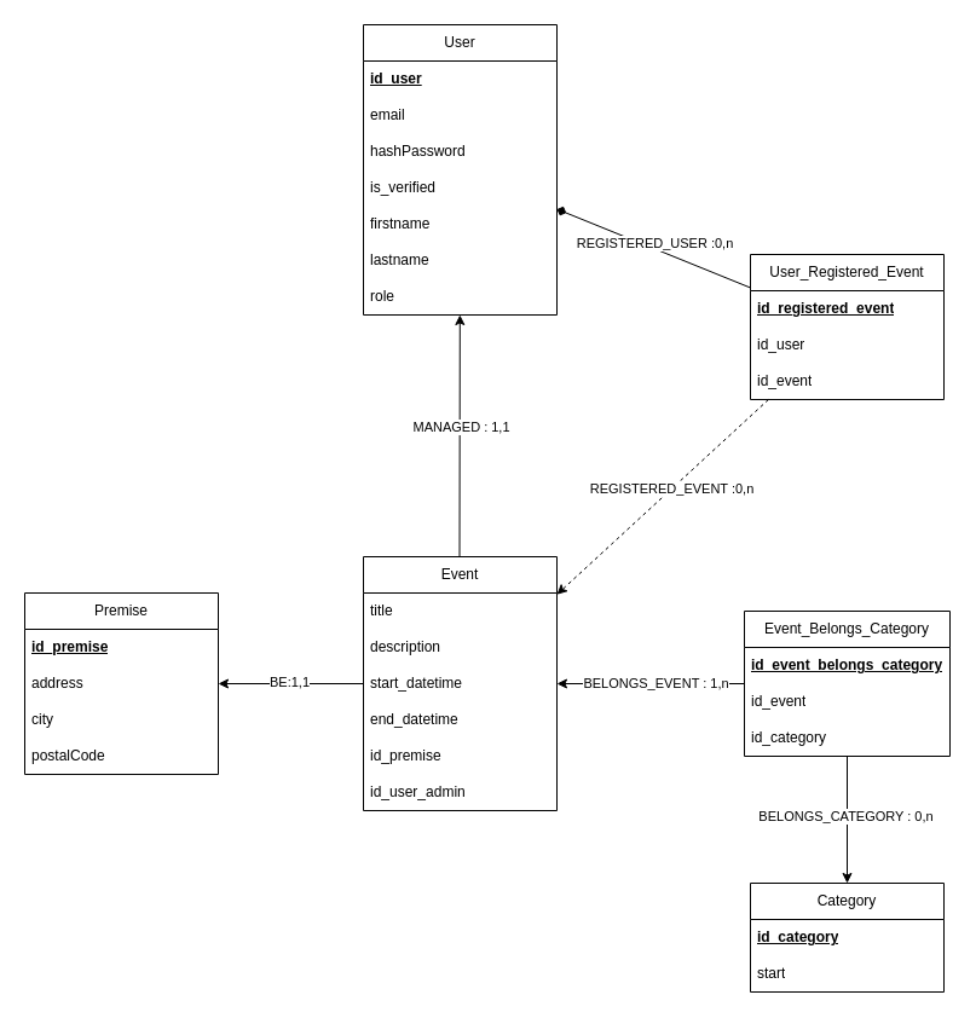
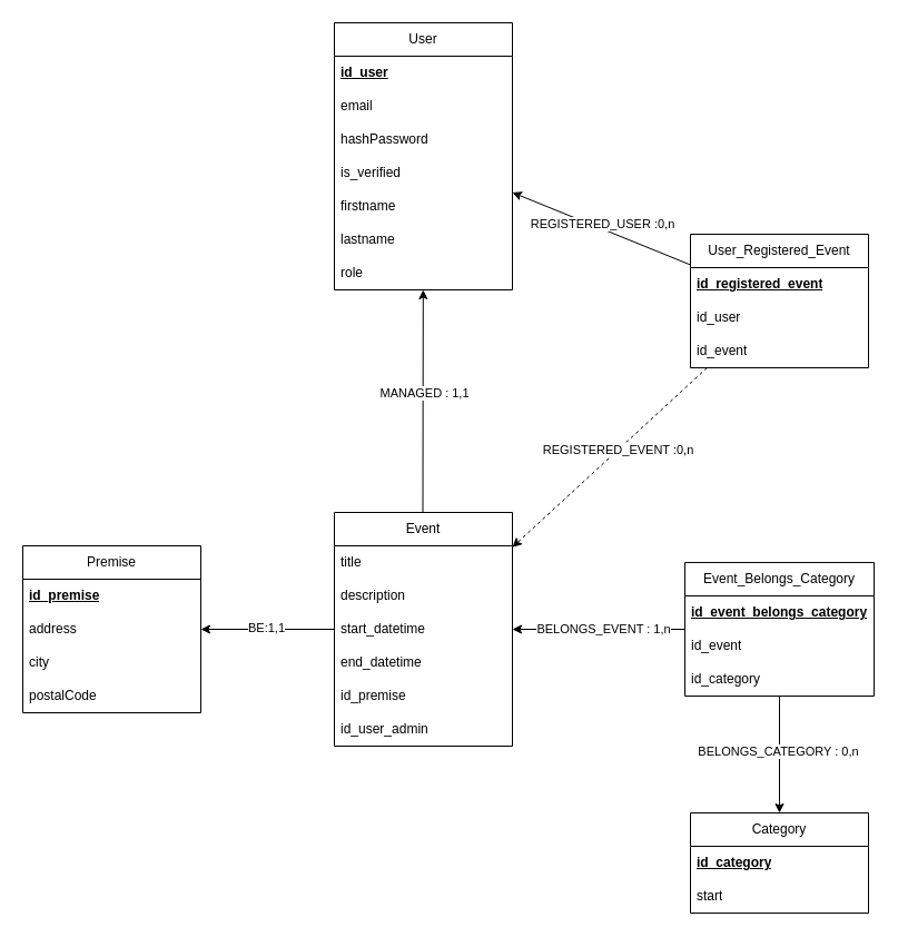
  <mxCell id="0" />
  <mxCell id="1" parent="0" />
  <mxCell id="2" style="rounded=0;orthogonalLoop=1;jettySize=auto;html=1;" edge="1" parent="1" target="4"><mxGeometry relative="1" as="geometry"><mxPoint x="379.5" y="460" as="sourcePoint" /><mxPoint x="379.5" y="260" as="targetPoint" /></mxGeometry></mxCell>
  <mxCell id="3" value="MANAGED : 1,1" style="edgeLabel;html=1;align=center;verticalAlign=middle;resizable=0;points=[];" vertex="1" connectable="0" parent="2"><mxGeometry x="0.091" y="-1" relative="1" as="geometry"><mxPoint y="1" as="offset" /></mxGeometry></mxCell>
  <mxCell id="4" value="User" style="swimlane;fontStyle=0;childLayout=stackLayout;horizontal=1;startSize=30;horizontalStack=0;resizeParent=1;resizeParentMax=0;resizeLast=0;collapsible=1;marginBottom=0;whiteSpace=wrap;html=1;" vertex="1" parent="1"><mxGeometry x="300" y="20" width="160" height="240" as="geometry" /></mxCell>
  <mxCell id="5" value="&lt;b&gt;&lt;u&gt;id_user&lt;/u&gt;&lt;/b&gt;" style="text;strokeColor=none;fillColor=none;align=left;verticalAlign=middle;spacingLeft=4;spacingRight=4;overflow=hidden;points=[[0,0.5],[1,0.5]];portConstraint=eastwest;rotatable=0;whiteSpace=wrap;html=1;" vertex="1" parent="4"><mxGeometry y="30" width="160" height="30" as="geometry" /></mxCell>
  <mxCell id="6" value="email" style="text;strokeColor=none;fillColor=none;align=left;verticalAlign=middle;spacingLeft=4;spacingRight=4;overflow=hidden;points=[[0,0.5],[1,0.5]];portConstraint=eastwest;rotatable=0;whiteSpace=wrap;html=1;" vertex="1" parent="4"><mxGeometry y="60" width="160" height="30" as="geometry" /></mxCell>
  <mxCell id="7" value="hashPassword" style="text;strokeColor=none;fillColor=none;align=left;verticalAlign=middle;spacingLeft=4;spacingRight=4;overflow=hidden;points=[[0,0.5],[1,0.5]];portConstraint=eastwest;rotatable=0;whiteSpace=wrap;html=1;" vertex="1" parent="4"><mxGeometry y="90" width="160" height="30" as="geometry" /></mxCell>
  <mxCell id="8" value="is_verified" style="text;strokeColor=none;fillColor=none;align=left;verticalAlign=middle;spacingLeft=4;spacingRight=4;overflow=hidden;points=[[0,0.5],[1,0.5]];portConstraint=eastwest;rotatable=0;whiteSpace=wrap;html=1;" vertex="1" parent="4"><mxGeometry y="120" width="160" height="30" as="geometry" /></mxCell>
  <mxCell id="9" value="firstname" style="text;strokeColor=none;fillColor=none;align=left;verticalAlign=middle;spacingLeft=4;spacingRight=4;overflow=hidden;points=[[0,0.5],[1,0.5]];portConstraint=eastwest;rotatable=0;whiteSpace=wrap;html=1;" vertex="1" parent="4"><mxGeometry y="150" width="160" height="30" as="geometry" /></mxCell>
  <mxCell id="10" value="lastname" style="text;strokeColor=none;fillColor=none;align=left;verticalAlign=middle;spacingLeft=4;spacingRight=4;overflow=hidden;points=[[0,0.5],[1,0.5]];portConstraint=eastwest;rotatable=0;whiteSpace=wrap;html=1;" vertex="1" parent="4"><mxGeometry y="180" width="160" height="30" as="geometry" /></mxCell>
  <mxCell id="11" value="role" style="text;strokeColor=none;fillColor=none;align=left;verticalAlign=middle;spacingLeft=4;spacingRight=4;overflow=hidden;points=[[0,0.5],[1,0.5]];portConstraint=eastwest;rotatable=0;whiteSpace=wrap;html=1;" vertex="1" parent="4"><mxGeometry y="210" width="160" height="30" as="geometry" /></mxCell>
  <mxCell id="12" style="rounded=0;orthogonalLoop=1;jettySize=auto;html=1;" edge="1" parent="1" source="35" target="16"><mxGeometry relative="1" as="geometry" /></mxCell>
  <mxCell id="13" value="BELONGS_EVENT : 1,n" style="edgeLabel;html=1;align=center;verticalAlign=middle;resizable=0;points=[];" vertex="1" connectable="0" parent="12"><mxGeometry x="0.133" y="-1" relative="1" as="geometry"><mxPoint x="14" as="offset" /></mxGeometry></mxCell>
  <mxCell id="14" style="rounded=0;orthogonalLoop=1;jettySize=auto;html=1;dashed=1;" edge="1" parent="1" source="41" target="16"><mxGeometry relative="1" as="geometry" /></mxCell>
  <mxCell id="15" value="REGISTERED_EVENT :0,n" style="edgeLabel;html=1;align=center;verticalAlign=middle;resizable=0;points=[];" vertex="1" connectable="0" parent="14"><mxGeometry x="-0.078" relative="1" as="geometry"><mxPoint y="-1" as="offset" /></mxGeometry></mxCell>
  <mxCell id="16" value="Event" style="swimlane;fontStyle=0;childLayout=stackLayout;horizontal=1;startSize=30;horizontalStack=0;resizeParent=1;resizeParentMax=0;resizeLast=0;collapsible=1;marginBottom=0;whiteSpace=wrap;html=1;" vertex="1" parent="1"><mxGeometry x="300" y="460" width="160" height="210" as="geometry" /></mxCell>
  <mxCell id="17" value="title" style="text;strokeColor=none;fillColor=none;align=left;verticalAlign=middle;spacingLeft=4;spacingRight=4;overflow=hidden;points=[[0,0.5],[1,0.5]];portConstraint=eastwest;rotatable=0;whiteSpace=wrap;html=1;" vertex="1" parent="16"><mxGeometry y="30" width="160" height="30" as="geometry" /></mxCell>
  <mxCell id="18" value="description" style="text;strokeColor=none;fillColor=none;align=left;verticalAlign=middle;spacingLeft=4;spacingRight=4;overflow=hidden;points=[[0,0.5],[1,0.5]];portConstraint=eastwest;rotatable=0;whiteSpace=wrap;html=1;" vertex="1" parent="16"><mxGeometry y="60" width="160" height="30" as="geometry" /></mxCell>
  <mxCell id="19" value="start_datetime" style="text;strokeColor=none;fillColor=none;align=left;verticalAlign=middle;spacingLeft=4;spacingRight=4;overflow=hidden;points=[[0,0.5],[1,0.5]];portConstraint=eastwest;rotatable=0;whiteSpace=wrap;html=1;" vertex="1" parent="16"><mxGeometry y="90" width="160" height="30" as="geometry" /></mxCell>
  <mxCell id="20" value="end_datetime" style="text;strokeColor=none;fillColor=none;align=left;verticalAlign=middle;spacingLeft=4;spacingRight=4;overflow=hidden;points=[[0,0.5],[1,0.5]];portConstraint=eastwest;rotatable=0;whiteSpace=wrap;html=1;" vertex="1" parent="16"><mxGeometry y="120" width="160" height="30" as="geometry" /></mxCell>
  <mxCell id="21" value="id_premise" style="text;strokeColor=none;fillColor=none;align=left;verticalAlign=middle;spacingLeft=4;spacingRight=4;overflow=hidden;points=[[0,0.5],[1,0.5]];portConstraint=eastwest;rotatable=0;whiteSpace=wrap;html=1;" vertex="1" parent="16"><mxGeometry y="150" width="160" height="30" as="geometry" /></mxCell>
  <mxCell id="22" value="id_user_admin" style="text;strokeColor=none;fillColor=none;align=left;verticalAlign=middle;spacingLeft=4;spacingRight=4;overflow=hidden;points=[[0,0.5],[1,0.5]];portConstraint=eastwest;rotatable=0;whiteSpace=wrap;html=1;" vertex="1" parent="16"><mxGeometry y="180" width="160" height="30" as="geometry" /></mxCell>
  <mxCell id="23" style="rounded=0;orthogonalLoop=1;jettySize=auto;html=1;" edge="1" parent="1" source="16" target="25"><mxGeometry relative="1" as="geometry" /></mxCell>
  <mxCell id="24" value="BE:1,1" style="edgeLabel;html=1;align=center;verticalAlign=middle;resizable=0;points=[];" vertex="1" connectable="0" parent="23"><mxGeometry x="-0.017" y="-2" relative="1" as="geometry"><mxPoint x="-3" as="offset" /></mxGeometry></mxCell>
  <mxCell id="25" value="Premise" style="swimlane;fontStyle=0;childLayout=stackLayout;horizontal=1;startSize=30;horizontalStack=0;resizeParent=1;resizeParentMax=0;resizeLast=0;collapsible=1;marginBottom=0;whiteSpace=wrap;html=1;" vertex="1" parent="1"><mxGeometry x="20" y="490" width="160" height="150" as="geometry" /></mxCell>
  <mxCell id="26" value="&lt;b&gt;&lt;u&gt;id_premise&lt;/u&gt;&lt;/b&gt;" style="text;strokeColor=none;fillColor=none;align=left;verticalAlign=middle;spacingLeft=4;spacingRight=4;overflow=hidden;points=[[0,0.5],[1,0.5]];portConstraint=eastwest;rotatable=0;whiteSpace=wrap;html=1;" vertex="1" parent="25"><mxGeometry y="30" width="160" height="30" as="geometry" /></mxCell>
  <mxCell id="27" value="address" style="text;strokeColor=none;fillColor=none;align=left;verticalAlign=middle;spacingLeft=4;spacingRight=4;overflow=hidden;points=[[0,0.5],[1,0.5]];portConstraint=eastwest;rotatable=0;whiteSpace=wrap;html=1;" vertex="1" parent="25"><mxGeometry y="60" width="160" height="30" as="geometry" /></mxCell>
  <mxCell id="28" value="city" style="text;strokeColor=none;fillColor=none;align=left;verticalAlign=middle;spacingLeft=4;spacingRight=4;overflow=hidden;points=[[0,0.5],[1,0.5]];portConstraint=eastwest;rotatable=0;whiteSpace=wrap;html=1;" vertex="1" parent="25"><mxGeometry y="90" width="160" height="30" as="geometry" /></mxCell>
  <mxCell id="29" value="postalCode" style="text;strokeColor=none;fillColor=none;align=left;verticalAlign=middle;spacingLeft=4;spacingRight=4;overflow=hidden;points=[[0,0.5],[1,0.5]];portConstraint=eastwest;rotatable=0;whiteSpace=wrap;html=1;" vertex="1" parent="25"><mxGeometry y="120" width="160" height="30" as="geometry" /></mxCell>
  <mxCell id="30" style="rounded=0;orthogonalLoop=1;jettySize=auto;html=1;" edge="1" parent="1" source="35" target="32"><mxGeometry relative="1" as="geometry" /></mxCell>
  <mxCell id="31" value="BELONGS_CATEGORY : 0,n" style="edgeLabel;html=1;align=center;verticalAlign=middle;resizable=0;points=[];" vertex="1" connectable="0" parent="30"><mxGeometry x="-0.067" y="-1" relative="1" as="geometry"><mxPoint x="-1" as="offset" /></mxGeometry></mxCell>
  <mxCell id="32" value="Category" style="swimlane;fontStyle=0;childLayout=stackLayout;horizontal=1;startSize=30;horizontalStack=0;resizeParent=1;resizeParentMax=0;resizeLast=0;collapsible=1;marginBottom=0;whiteSpace=wrap;html=1;" vertex="1" parent="1"><mxGeometry x="620" y="730" width="160" height="90" as="geometry" /></mxCell>
  <mxCell id="33" value="&lt;b&gt;&lt;u&gt;id_category&lt;/u&gt;&lt;/b&gt;" style="text;strokeColor=none;fillColor=none;align=left;verticalAlign=middle;spacingLeft=4;spacingRight=4;overflow=hidden;points=[[0,0.5],[1,0.5]];portConstraint=eastwest;rotatable=0;whiteSpace=wrap;html=1;" vertex="1" parent="32"><mxGeometry y="30" width="160" height="30" as="geometry" /></mxCell>
  <mxCell id="34" value="start" style="text;strokeColor=none;fillColor=none;align=left;verticalAlign=middle;spacingLeft=4;spacingRight=4;overflow=hidden;points=[[0,0.5],[1,0.5]];portConstraint=eastwest;rotatable=0;whiteSpace=wrap;html=1;" vertex="1" parent="32"><mxGeometry y="60" width="160" height="30" as="geometry" /></mxCell>
  <mxCell id="35" value="&lt;span data-end=&quot;4198&quot; data-start=&quot;4172&quot;&gt;Event_Belongs_Category&lt;/span&gt;" style="swimlane;fontStyle=0;childLayout=stackLayout;horizontal=1;startSize=30;horizontalStack=0;resizeParent=1;resizeParentMax=0;resizeLast=0;collapsible=1;marginBottom=0;whiteSpace=wrap;html=1;" vertex="1" parent="1"><mxGeometry x="615" y="505" width="170" height="120" as="geometry" /></mxCell>
  <mxCell id="36" value="&lt;u&gt;&lt;b&gt;id_event_belongs_category&lt;/b&gt;&lt;/u&gt;" style="text;strokeColor=none;fillColor=none;align=left;verticalAlign=middle;spacingLeft=4;spacingRight=4;overflow=hidden;points=[[0,0.5],[1,0.5]];portConstraint=eastwest;rotatable=0;whiteSpace=wrap;html=1;" vertex="1" parent="35"><mxGeometry y="30" width="170" height="30" as="geometry" /></mxCell>
  <mxCell id="37" value="id_event" style="text;strokeColor=none;fillColor=none;align=left;verticalAlign=middle;spacingLeft=4;spacingRight=4;overflow=hidden;points=[[0,0.5],[1,0.5]];portConstraint=eastwest;rotatable=0;whiteSpace=wrap;html=1;" vertex="1" parent="35"><mxGeometry y="60" width="170" height="30" as="geometry" /></mxCell>
  <mxCell id="38" value="id_category" style="text;strokeColor=none;fillColor=none;align=left;verticalAlign=middle;spacingLeft=4;spacingRight=4;overflow=hidden;points=[[0,0.5],[1,0.5]];portConstraint=eastwest;rotatable=0;whiteSpace=wrap;html=1;" vertex="1" parent="35"><mxGeometry y="90" width="170" height="30" as="geometry" /></mxCell>
- <mxCell id="39" style="rounded=0;orthogonalLoop=1;jettySize=auto;html=1;endArrow=diamond;" edge="1" parent="1" source="41" target="4"><mxGeometry relative="1" as="geometry" /></mxCell>
+ <mxCell id="39" style="rounded=0;orthogonalLoop=1;jettySize=auto;html=1;" edge="1" parent="1" source="41" target="4"><mxGeometry relative="1" as="geometry" /></mxCell>
  <mxCell id="40" value="REGISTERED_USER :0,n" style="edgeLabel;html=1;align=center;verticalAlign=middle;resizable=0;points=[];" vertex="1" connectable="0" parent="39"><mxGeometry x="0.206" y="-1" relative="1" as="geometry"><mxPoint x="16" y="3" as="offset" /></mxGeometry></mxCell>
  <mxCell id="41" value="&lt;span data-end=&quot;3668&quot; data-start=&quot;3643&quot;&gt;User_Registered_Event&lt;/span&gt;" style="swimlane;fontStyle=0;childLayout=stackLayout;horizontal=1;startSize=30;horizontalStack=0;resizeParent=1;resizeParentMax=0;resizeLast=0;collapsible=1;marginBottom=0;whiteSpace=wrap;html=1;" vertex="1" parent="1"><mxGeometry x="620" y="210" width="160" height="120" as="geometry" /></mxCell>
  <mxCell id="42" value="&lt;b&gt;&lt;u&gt;id_registered_event&lt;/u&gt;&lt;/b&gt;" style="text;strokeColor=none;fillColor=none;align=left;verticalAlign=middle;spacingLeft=4;spacingRight=4;overflow=hidden;points=[[0,0.5],[1,0.5]];portConstraint=eastwest;rotatable=0;whiteSpace=wrap;html=1;" vertex="1" parent="41"><mxGeometry y="30" width="160" height="30" as="geometry" /></mxCell>
  <mxCell id="43" value="id_user" style="text;strokeColor=none;fillColor=none;align=left;verticalAlign=middle;spacingLeft=4;spacingRight=4;overflow=hidden;points=[[0,0.5],[1,0.5]];portConstraint=eastwest;rotatable=0;whiteSpace=wrap;html=1;" vertex="1" parent="41"><mxGeometry y="60" width="160" height="30" as="geometry" /></mxCell>
  <mxCell id="44" value="id_event" style="text;strokeColor=none;fillColor=none;align=left;verticalAlign=middle;spacingLeft=4;spacingRight=4;overflow=hidden;points=[[0,0.5],[1,0.5]];portConstraint=eastwest;rotatable=0;whiteSpace=wrap;html=1;" vertex="1" parent="41"><mxGeometry y="90" width="160" height="30" as="geometry" /></mxCell>
